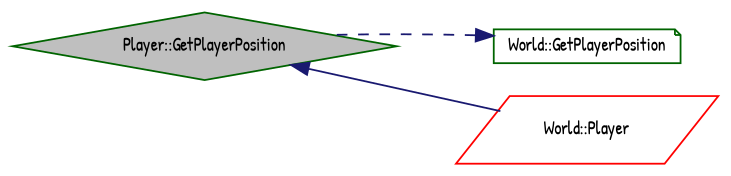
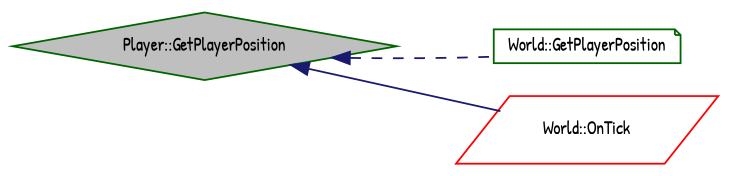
  digraph {
    fontname="Patrick Hand"
    rankdir=LR
    node [color=darkgreen fillcolor=white fontname="Patrick Hand" fontsize=10 style=filled]
    edge [color=midnightblue dir=back fontname="Patrick Hand" fontsize=10 labelfontname=Helvetica labelfontsize=10]
    n1 [fillcolor=grey75 fontcolor=black height=0.2 label="Player::GetPlayerPosition" shape=diamond width=0.4]
    n2 [height=0.2 label="World::GetPlayerPosition" shape=note width=0.4]
-   n3 [color=red height=0.2 label="World::Player" shape=parallelogram width=0.4]
-   n2 -> n1 [style=dashed]
+   n3 [color=red height=0.2 label="World::OnTick" shape=parallelogram width=0.4]
+   n1 -> n2 [style=dashed]
    n1 -> n3 [style=solid]
  }
